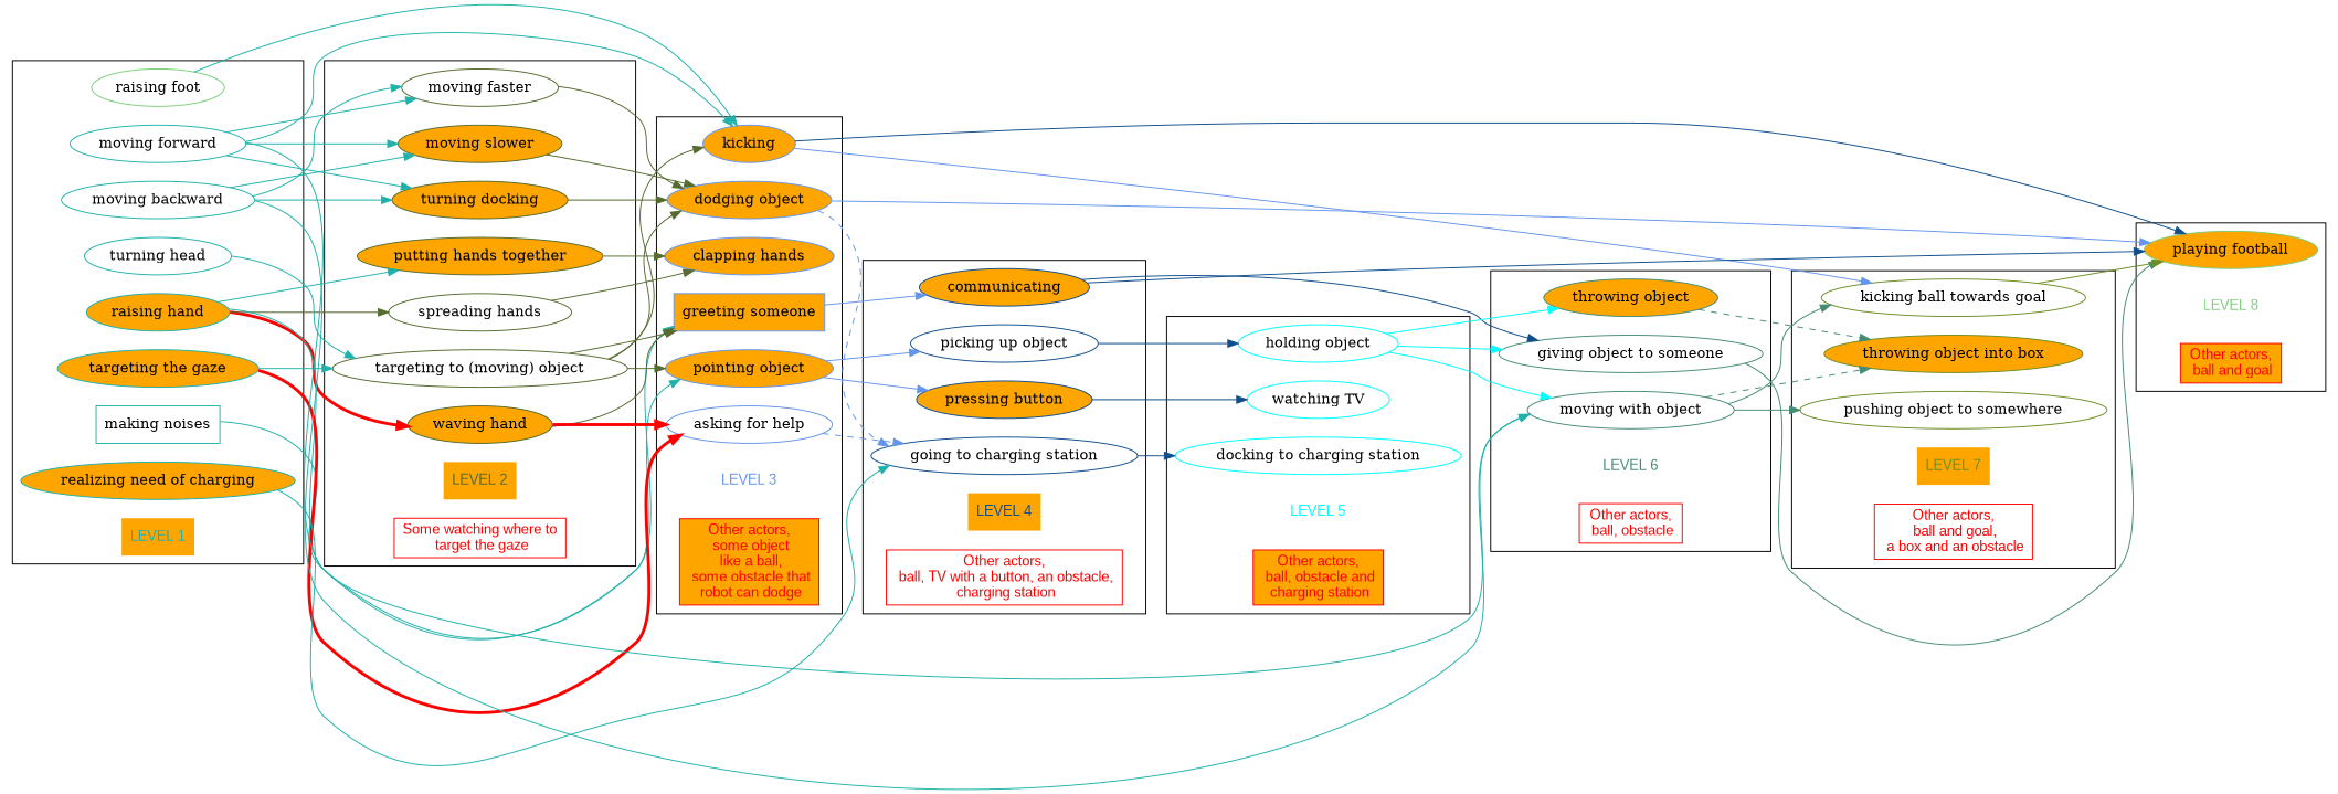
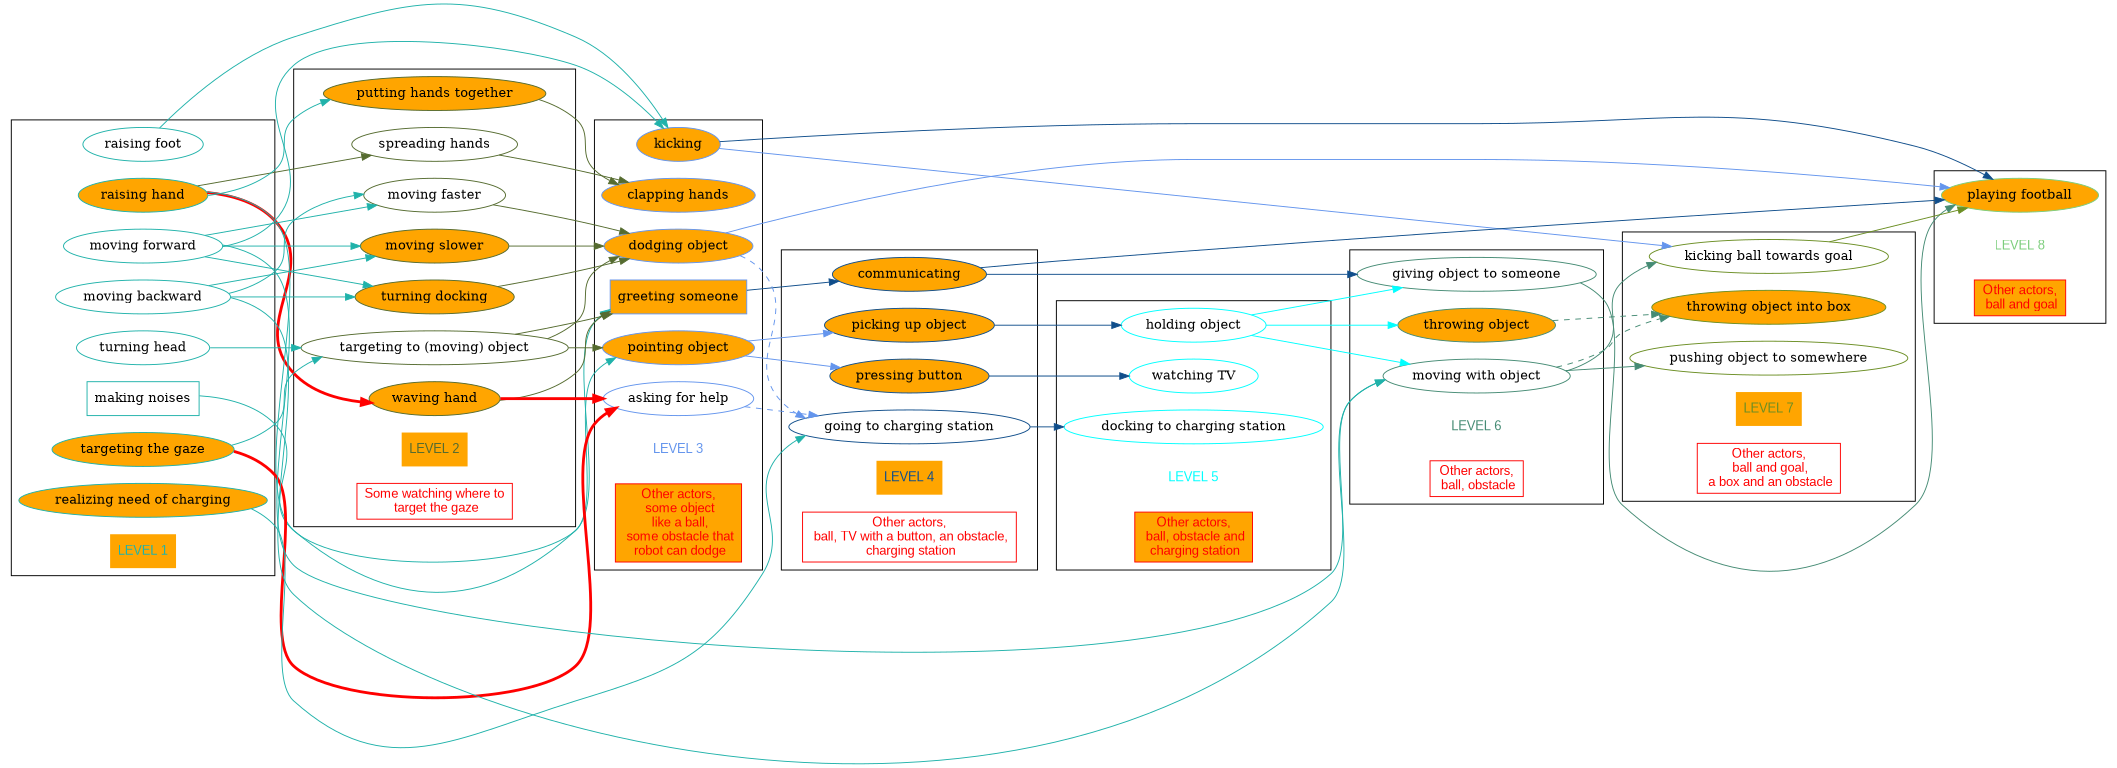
  digraph {
    ordering=out
    rankdir=LR
    node [color=lightseagreen fillcolor=orange style=filled]
    edge [color=lightseagreen]
    "raising hand"
    "making noises" [fillcolor=white shape=box]
    "turning head" [fillcolor=white]
    "targeting the gaze"
-   "raising foot" [color=palegreen3 fillcolor=white]
+   "raising foot" [fillcolor=white]
    "moving forward" [fillcolor=white]
    "moving backward" [fillcolor=white]
    "realizing need of charging"
    n9 [fontcolor=lightseagreen fontname=Arial label="LEVEL 1" shape=plaintext]
    "waving hand" [color=darkolivegreen]
    "targeting to (moving) object" [color=darkolivegreen fillcolor=white]
    n12 [color=darkolivegreen label="turning docking"]
    "moving faster" [color=darkolivegreen fillcolor=white]
    "moving slower" [color=darkolivegreen]
    "spreading hands" [color=darkolivegreen fillcolor=white]
    "putting hands together" [color=darkolivegreen]
    n17 [color=darkolivegreen fontcolor=darkolivegreen fontname=Arial label="LEVEL 2" shape=plaintext]
    n18 [color=red fillcolor=white fontcolor=red fontname=Arial label="Some watching where to\n target the gaze" shape=box]
    "greeting someone" [color=cornflowerblue shape=box]
    "clapping hands" [color=cornflowerblue]
    "pointing object" [color=cornflowerblue]
    "asking for help" [color=cornflowerblue fillcolor=white]
    kicking [color=cornflowerblue]
    "dodging object" [color=cornflowerblue]
    n25 [color=cornflowerblue fillcolor=white fontcolor=cornflowerblue fontname=Arial label="LEVEL 3" shape=plaintext]
    n26 [color=red fontcolor=red fontname=Arial label="Other actors,\n some object\n like a ball,\n some obstacle that\n robot can dodge" shape=box]
-   "picking up object" [color=dodgerblue4 fillcolor=white]
+   "picking up object" [color=dodgerblue4]
    "pressing button" [color=dodgerblue4]
    communicating [color=dodgerblue4]
    "going to charging station" [color=dodgerblue4 fillcolor=white]
    n31 [color=dodgerblue4 fontcolor=dodgerblue4 fontname=Arial label="LEVEL 4" shape=plaintext]
    n32 [color=red fillcolor=white fontcolor=red fontname=Arial label="Other actors,\n ball, TV with a button, an obstacle,\n charging station" shape=box]
    "holding object" [color=cyan fillcolor=white]
    "docking to charging station" [color=cyan fillcolor=white]
    "watching TV" [color=cyan fillcolor=white]
    n36 [color=cyan fillcolor=white fontcolor=cyan fontname=Arial label="LEVEL 5" shape=plaintext]
    n37 [color=red fontcolor=red fontname=Arial label="Other actors,\n ball, obstacle and\n charging station" shape=box]
    "throwing object" [color=aquamarine4]
    "moving with object" [color=aquamarine4 fillcolor=white]
    "giving object to someone" [color=aquamarine4 fillcolor=white]
    n41 [color=aquamarine4 fillcolor=white fontcolor=aquamarine4 fontname=Arial label="LEVEL 6" shape=plaintext]
    n42 [color=red fillcolor=white fontcolor=red fontname=Arial label="Other actors,\n ball, obstacle" shape=box]
    "throwing object into box" [color=olivedrab]
    "pushing object to somewhere" [color=olivedrab fillcolor=white]
    "kicking ball towards goal" [color=olivedrab fillcolor=white]
    n46 [color=olivedrab fontcolor=olivedrab fontname=Arial label="LEVEL 7" shape=plaintext]
    n47 [color=red fillcolor=white fontcolor=red fontname=Arial label="Other actors,\n ball and goal,\n a box and an obstacle" shape=box]
    "playing football" [color=palegreen3]
    n49 [color=palegreen3 fillcolor=white fontcolor=palegreen3 fontname=Arial label="LEVEL 8" shape=plaintext]
    n50 [color=red fontcolor=red fontname=Arial label="Other actors,\n ball and goal\n" shape=box]
    subgraph cluster_1 {
      n9
      subgraph sub_2 {
        rank=same
        "raising hand"
        "making noises"
        "turning head"
        "targeting the gaze"
        "raising foot"
        "moving forward"
        "moving backward"
        "realizing need of charging"
      }
    }
    subgraph cluster_3 {
      n17
      n18
      subgraph sub_4 {
        rank=same
        "waving hand"
        "targeting to (moving) object"
        n12
        "moving faster"
        "moving slower"
        "spreading hands"
        "putting hands together"
      }
    }
    subgraph cluster_5 {
      n25
      n26
      subgraph sub_6 {
        rank=same
        "greeting someone"
        "clapping hands"
        "pointing object"
        "asking for help"
        kicking
        "dodging object"
      }
    }
    subgraph cluster_7 {
      n31
      n32
      subgraph sub_8 {
        rank=same
        "picking up object"
        "pressing button"
        communicating
        "going to charging station"
      }
    }
    subgraph cluster_9 {
      n36
      n37
      subgraph sub_10 {
        rank=same
        "holding object"
        "docking to charging station"
        "watching TV"
      }
    }
    subgraph cluster_11 {
      n41
      n42
      subgraph sub_12 {
        rank=same
        "throwing object"
        "moving with object"
        "giving object to someone"
      }
    }
    subgraph cluster_13 {
      n46
      n47
      subgraph sub_14 {
        rank=same
        "throwing object into box"
        "pushing object to somewhere"
        "kicking ball towards goal"
      }
    }
    subgraph cluster_15 {
      n49
      n50
      subgraph sub_16 {
        rank=same
        "playing football"
      }
    }
    "raising hand" -> "waving hand" [color=red penwidth=3.0]
    "raising hand" -> "spreading hands" [color=darkolivegreen]
    "raising hand" -> "putting hands together"
    "raising hand" -> "pointing object"
    "making noises" -> "greeting someone"
    "turning head" -> "targeting to (moving) object"
    "targeting the gaze" -> "targeting to (moving) object"
    "targeting the gaze" -> "asking for help" [color=red penwidth=3.0]
    "raising foot" -> kicking
    "moving forward" -> n12
    "moving forward" -> "moving faster"
    "moving forward" -> "moving slower"
    "moving forward" -> kicking
    "moving forward" -> "moving with object"
    "moving backward" -> n12
    "moving backward" -> "moving faster"
    "moving backward" -> "moving slower"
    "moving backward" -> "moving with object"
    "realizing need of charging" -> "going to charging station"
    "waving hand" -> "greeting someone" [color=darkolivegreen]
    "waving hand" -> "asking for help" [color=red penwidth=3.0]
    "targeting to (moving) object" -> "greeting someone" [color=darkolivegreen]
    "targeting to (moving) object" -> "pointing object" [color=darkolivegreen]
-   "targeting to (moving) object" -> kicking [color=darkolivegreen]
    "targeting to (moving) object" -> "dodging object" [color=darkolivegreen]
    n12 -> "dodging object" [color=darkolivegreen]
    "moving faster" -> "dodging object" [color=darkolivegreen]
    "moving slower" -> "dodging object" [color=darkolivegreen]
    "spreading hands" -> "clapping hands" [color=darkolivegreen]
    "putting hands together" -> "clapping hands" [color=darkolivegreen]
-   "greeting someone" -> communicating [color=cornflowerblue]
+   "greeting someone" -> communicating [color=dodgerblue4]
    "pointing object" -> "picking up object" [color=cornflowerblue]
    "pointing object" -> "pressing button" [color=cornflowerblue]
    "asking for help" -> "going to charging station" [color=cornflowerblue style=dashed]
    kicking -> "kicking ball towards goal" [color=cornflowerblue]
    kicking -> "playing football" [color=dodgerblue4]
    "dodging object" -> "going to charging station" [color=cornflowerblue style=dashed]
    "dodging object" -> "playing football" [color=cornflowerblue]
    "picking up object" -> "holding object" [color=dodgerblue4]
    "pressing button" -> "watching TV" [color=dodgerblue4]
    communicating -> "giving object to someone" [color=dodgerblue4]
    communicating -> "playing football" [color=dodgerblue4]
    "going to charging station" -> "docking to charging station" [color=dodgerblue4]
    "holding object" -> "throwing object" [color=cyan]
    "holding object" -> "moving with object" [color=cyan]
    "holding object" -> "giving object to someone" [color=cyan]
    "throwing object" -> "throwing object into box" [color=aquamarine4 style=dashed]
    "moving with object" -> "throwing object into box" [color=aquamarine4 style=dashed]
    "moving with object" -> "pushing object to somewhere" [color=aquamarine4]
    "moving with object" -> "kicking ball towards goal" [color=aquamarine4]
    "giving object to someone" -> "playing football" [color=aquamarine4]
    "kicking ball towards goal" -> "playing football" [color=olivedrab]
  }
